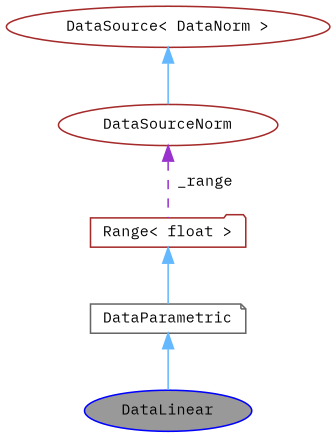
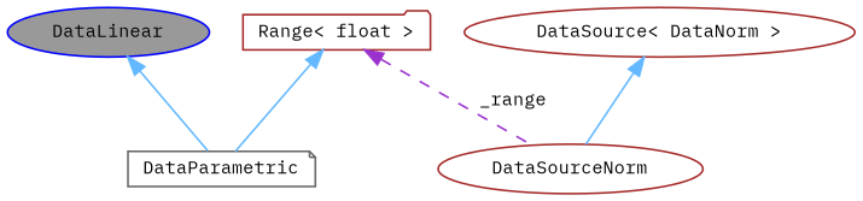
  digraph {
    fontname="IBM Plex Mono"
    node [color=brown fillcolor=white fontname="IBM Plex Mono" fontsize=10 shape=ellipse style=filled]
    edge [color=steelblue1 dir=back fontname="IBM Plex Mono" fontsize=10 labelfontname=Helvetica labelfontsize=10 style=solid]
    n1 [color=blue fillcolor=grey60 fontcolor=black height=0.2 label=DataLinear width=0.4]
    n2 [color=gray40 height=0.2 label=DataParametric shape=note width=0.4]
    n3 [height=0.2 label=DataSourceNorm width=0.4]
    n4 [height=0.2 label="DataSource\< DataNorm \>" width=0.4]
    n5 [height=0.2 label="Range\< float \>" shape=folder width=0.4]
-   n2 -> n1
+   n1 -> n2
    n4 -> n3
    n5 -> n2
-   n3 -> n5 [color=darkorchid3 label=" _range" style=dashed]
+   n5 -> n3 [color=darkorchid3 label=" _range" style=dashed]
  }
